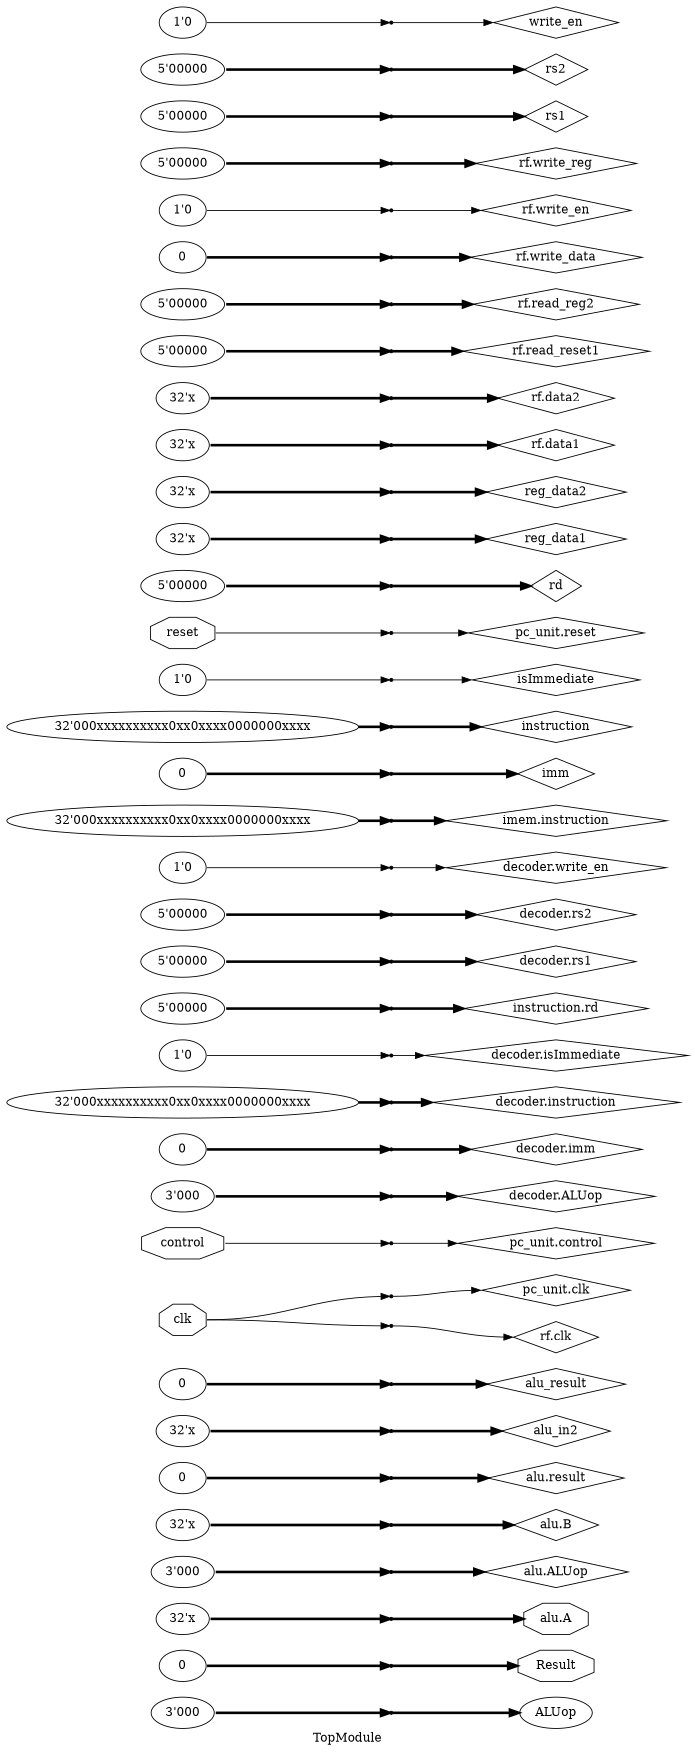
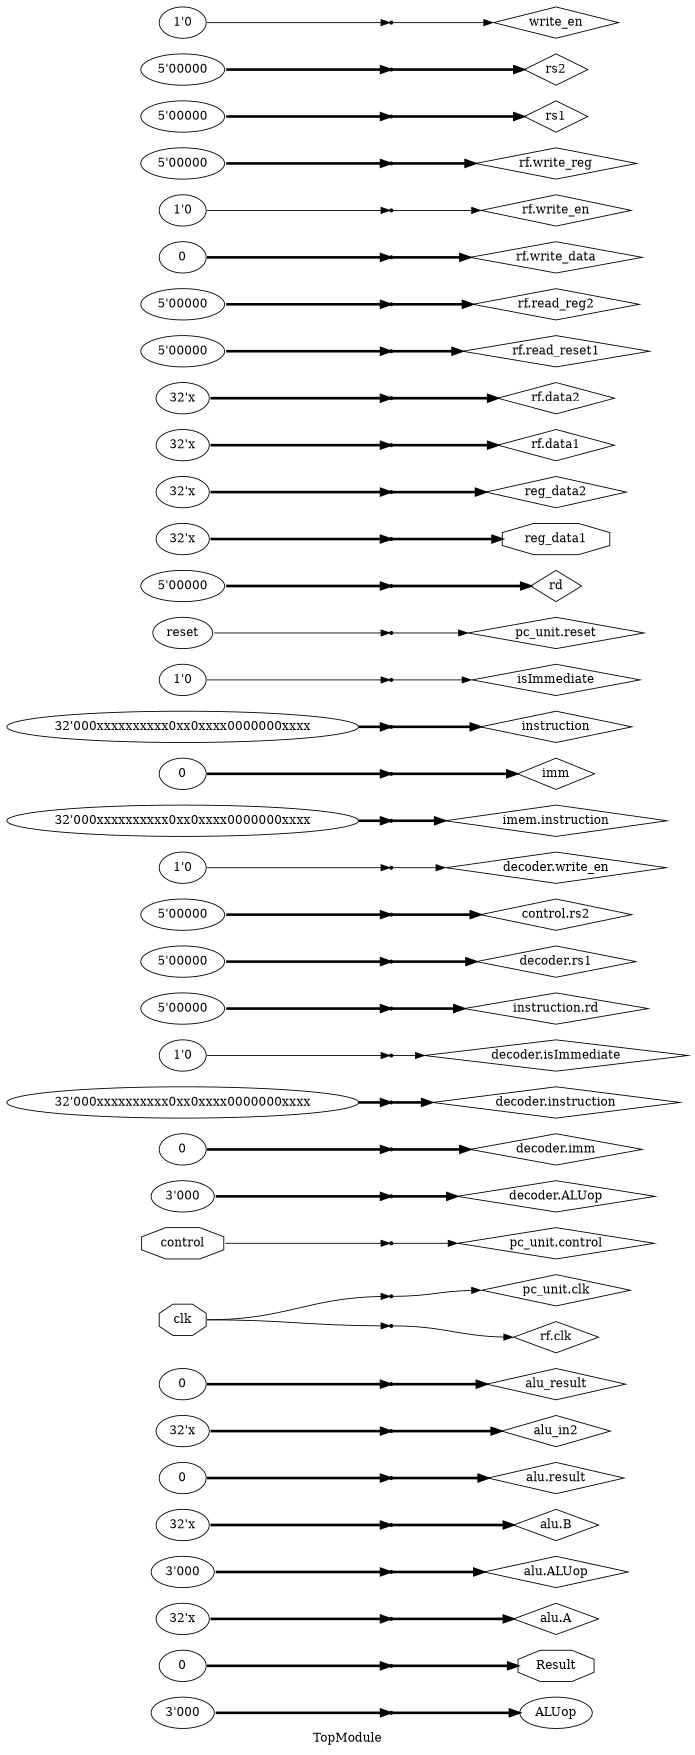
  digraph {
    label=TopModule
    rankdir=LR
    remincross=true
    node [shape=point]
    edge [color=black fontcolor=black headport=w tailport=e style="setlinewidth(3)"]
    n1 [color=black fontcolor=black label=ALUop shape=ellipse]
    n2 [color=black fontcolor=black label=Result shape=octagon]
-   n3 [color=black fontcolor=black label="alu.A" shape=octagon]
+   n3 [color=black fontcolor=black label="alu.A" shape=diamond]
    n4 [color=black fontcolor=black label="alu.ALUop" shape=diamond]
    n5 [color=black fontcolor=black label="alu.B" shape=diamond]
    n6 [color=black fontcolor=black label="alu.result" shape=diamond]
    n7 [color=black fontcolor=black label=alu_in2 shape=diamond]
    n8 [color=black fontcolor=black label=alu_result shape=diamond]
    n9 [color=black fontcolor=black label=clk shape=octagon]
    x40
    x49
    n12 [color=black fontcolor=black label="pc_unit.clk" shape=diamond]
    n13 [color=black fontcolor=black label="rf.clk" shape=diamond]
    n14 [color=black fontcolor=black label=control shape=octagon]
    x41
    n16 [color=black fontcolor=black label="pc_unit.control" shape=diamond]
    n17 [color=black fontcolor=black label="decoder.ALUop" shape=diamond]
    n18 [color=black fontcolor=black label="decoder.imm" shape=diamond]
    n19 [color=black fontcolor=black label="decoder.instruction" shape=diamond]
    n20 [color=black fontcolor=black label="decoder.isImmediate" shape=diamond]
    n21 [color=black fontcolor=black label="instruction.rd" shape=diamond]
    n22 [color=black fontcolor=black label="decoder.rs1" shape=diamond]
-   n23 [color=black fontcolor=black label="decoder.rs2" shape=diamond]
+   n23 [color=black fontcolor=black label="control.rs2" shape=diamond]
    n24 [color=black fontcolor=black label="decoder.write_en" shape=diamond]
    n25 [color=black fontcolor=black label="imem.instruction" shape=diamond]
    n26 [color=black fontcolor=black label=imm shape=diamond]
    n27 [color=black fontcolor=black label=instruction shape=diamond]
    n28 [color=black fontcolor=black label=isImmediate shape=diamond]
    n29 [color=black fontcolor=black label="pc_unit.reset" shape=diamond]
    n30 [color=black fontcolor=black label=rd shape=diamond]
-   n31 [color=black fontcolor=black label=reg_data1 shape=diamond]
+   n31 [color=black fontcolor=black label=reg_data1 shape=octagon]
    n32 [color=black fontcolor=black label=reg_data2 shape=diamond]
-   n33 [color=black fontcolor=black label=reset shape=octagon]
+   n33 [color=black fontcolor=black label=reset shape=ellipse]
    x42
    n35 [color=black fontcolor=black label="rf.data1" shape=diamond]
    n36 [color=black fontcolor=black label="rf.data2" shape=diamond]
    n37 [color=black fontcolor=black label="rf.read_reset1" shape=diamond]
    n38 [color=black fontcolor=black label="rf.read_reg2" shape=diamond]
    n39 [color=black fontcolor=black label="rf.write_data" shape=diamond]
    n40 [color=black fontcolor=black label="rf.write_en" shape=diamond]
    n41 [color=black fontcolor=black label="rf.write_reg" shape=diamond]
    n42 [color=black fontcolor=black label=rs1 shape=diamond]
    n43 [color=black fontcolor=black label=rs2 shape=diamond]
    n44 [color=black fontcolor=black label=write_en shape=diamond]
    n45 [label="3'000" shape=""]
    x1
    n47 [label=0 shape=""]
    x3
    n49 [label="32'x" shape=""]
    x5
    n51 [label="3'000" shape=""]
    x7
    n53 [label="32'x" shape=""]
    x9
    n55 [label=0 shape=""]
    x11
    n57 [label="32'x" shape=""]
    x13
    n59 [label=0 shape=""]
    x15
    n61 [label="3'000" shape=""]
    x17
    n63 [label=0 shape=""]
    x19
    n65 [label="32'000xxxxxxxxxx0xx0xxxx0000000xxxx" shape=""]
    x21
    n67 [label="1'0" shape=""]
    x23
    n69 [label="5'00000" shape=""]
    x25
    n71 [label="5'00000" shape=""]
    x27
    n73 [label="5'00000" shape=""]
    x29
    n75 [label="1'0" shape=""]
    x31
    n77 [label="32'000xxxxxxxxxx0xx0xxxx0000000xxxx" shape=""]
    x33
    n79 [label=0 shape=""]
    x35
    n81 [label="32'000xxxxxxxxxx0xx0xxxx0000000xxxx" shape=""]
    x37
    n83 [label="1'0" shape=""]
    x39
    n85 [label="5'00000" shape=""]
    x44
    n87 [label="32'x" shape=""]
    x46
    n89 [label="32'x" shape=""]
    x48
    n91 [label="32'x" shape=""]
    x51
    n93 [label="32'x" shape=""]
    x53
    n95 [label="5'00000" shape=""]
    x55
    n97 [label="5'00000" shape=""]
    x57
    n99 [label=0 shape=""]
    x59
    n101 [label="1'0" shape=""]
    x61
    n103 [label="5'00000" shape=""]
    x63
    n105 [label="5'00000" shape=""]
    x65
    n107 [label="5'00000" shape=""]
    x67
    n109 [label="1'0" shape=""]
    x69
    n9 -> x40 [style=""]
    n9 -> x49 [style=""]
    x40 -> n12 [style=""]
    x49 -> n13 [style=""]
    n14 -> x41 [style=""]
    x41 -> n16 [style=""]
    n33 -> x42 [style=""]
    x42 -> n29 [style=""]
    n45 -> x1
    x1 -> n1
    n47 -> x3
    x3 -> n2
    n49 -> x5
    x5 -> n3
    n51 -> x7
    x7 -> n4
    n53 -> x9
    x9 -> n5
    n55 -> x11
    x11 -> n6
    n57 -> x13
    x13 -> n7
    n59 -> x15
    x15 -> n8
    n61 -> x17
    x17 -> n17
    n63 -> x19
    x19 -> n18
    n65 -> x21
    x21 -> n19
    n67 -> x23 [style=""]
    x23 -> n20 [style=""]
    n69 -> x25
    x25 -> n21
    n71 -> x27
    x27 -> n22
    n73 -> x29
    x29 -> n23
    n75 -> x31 [style=""]
    x31 -> n24 [style=""]
    n77 -> x33
    x33 -> n25
    n79 -> x35
    x35 -> n26
    n81 -> x37
    x37 -> n27
    n83 -> x39 [style=""]
    x39 -> n28 [style=""]
    n85 -> x44
    x44 -> n30
    n87 -> x46
    x46 -> n31
    n89 -> x48
    x48 -> n32
    n91 -> x51
    x51 -> n35
    n93 -> x53
    x53 -> n36
    n95 -> x55
    x55 -> n37
    n97 -> x57
    x57 -> n38
    n99 -> x59
    x59 -> n39
    n101 -> x61 [style=""]
    x61 -> n40 [style=""]
    n103 -> x63
    x63 -> n41
    n105 -> x65
    x65 -> n42
    n107 -> x67
    x67 -> n43
    n109 -> x69 [style=""]
    x69 -> n44 [style=""]
  }
